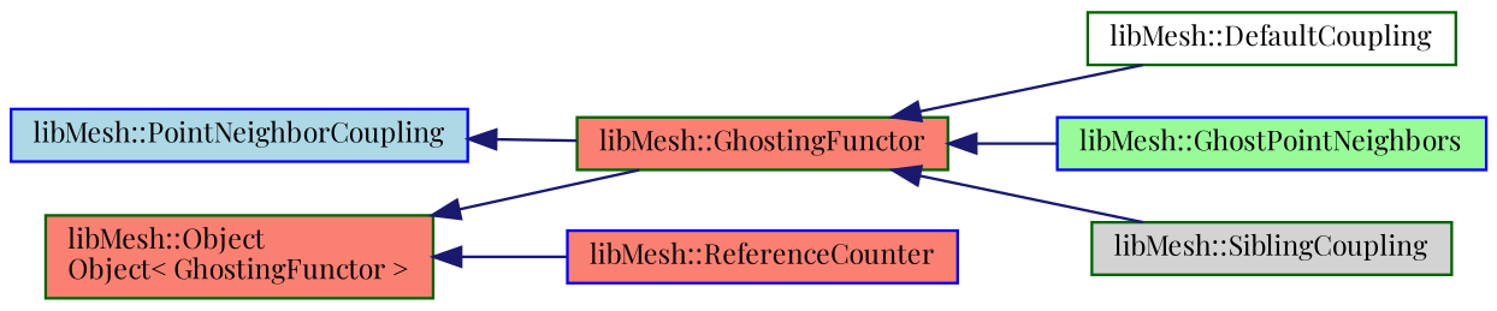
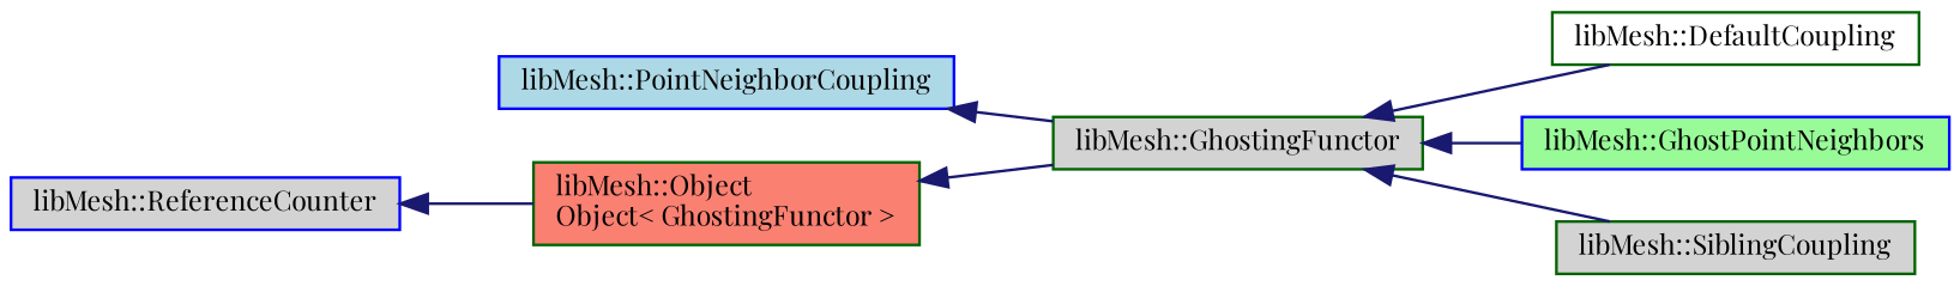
  digraph {
    fontname="Playfair Display"
    rankdir=LR
    node [color=darkgreen fillcolor=lightgrey fontname="Playfair Display" fontsize=10 shape=record style=filled]
    edge [color=midnightblue dir=back fontname="Playfair Display" fontsize=10 labelfontname=Helvetica labelfontsize=10 style=solid]
-   n1 [fillcolor=salmon fontcolor=black height=0.2 label="libMesh::GhostingFunctor" width=0.4]
+   n1 [fontcolor=black height=0.2 label="libMesh::GhostingFunctor" width=0.4]
    n2 [fillcolor=white height=0.2 label="libMesh::DefaultCoupling" width=0.4]
    n3 [color=blue fillcolor=palegreen height=0.2 label="libMesh::GhostPointNeighbors" width=0.4]
    n4 [height=0.2 label="libMesh::SiblingCoupling" width=0.4]
    n5 [color=blue fillcolor=lightblue height=0.2 label="libMesh::PointNeighborCoupling" width=0.4]
    n6 [fillcolor=salmon height=0.2 label="libMesh::Object\lObject\< GhostingFunctor \>" width=0.4]
-   n7 [color=blue fillcolor=salmon height=0.2 label="libMesh::ReferenceCounter" width=0.4]
+   n7 [color=blue height=0.2 label="libMesh::ReferenceCounter" width=0.4]
    n1 -> n2
    n1 -> n3
    n1 -> n4
    n5 -> n1
    n6 -> n1
-   n6 -> n7
+   n7 -> n6
  }
